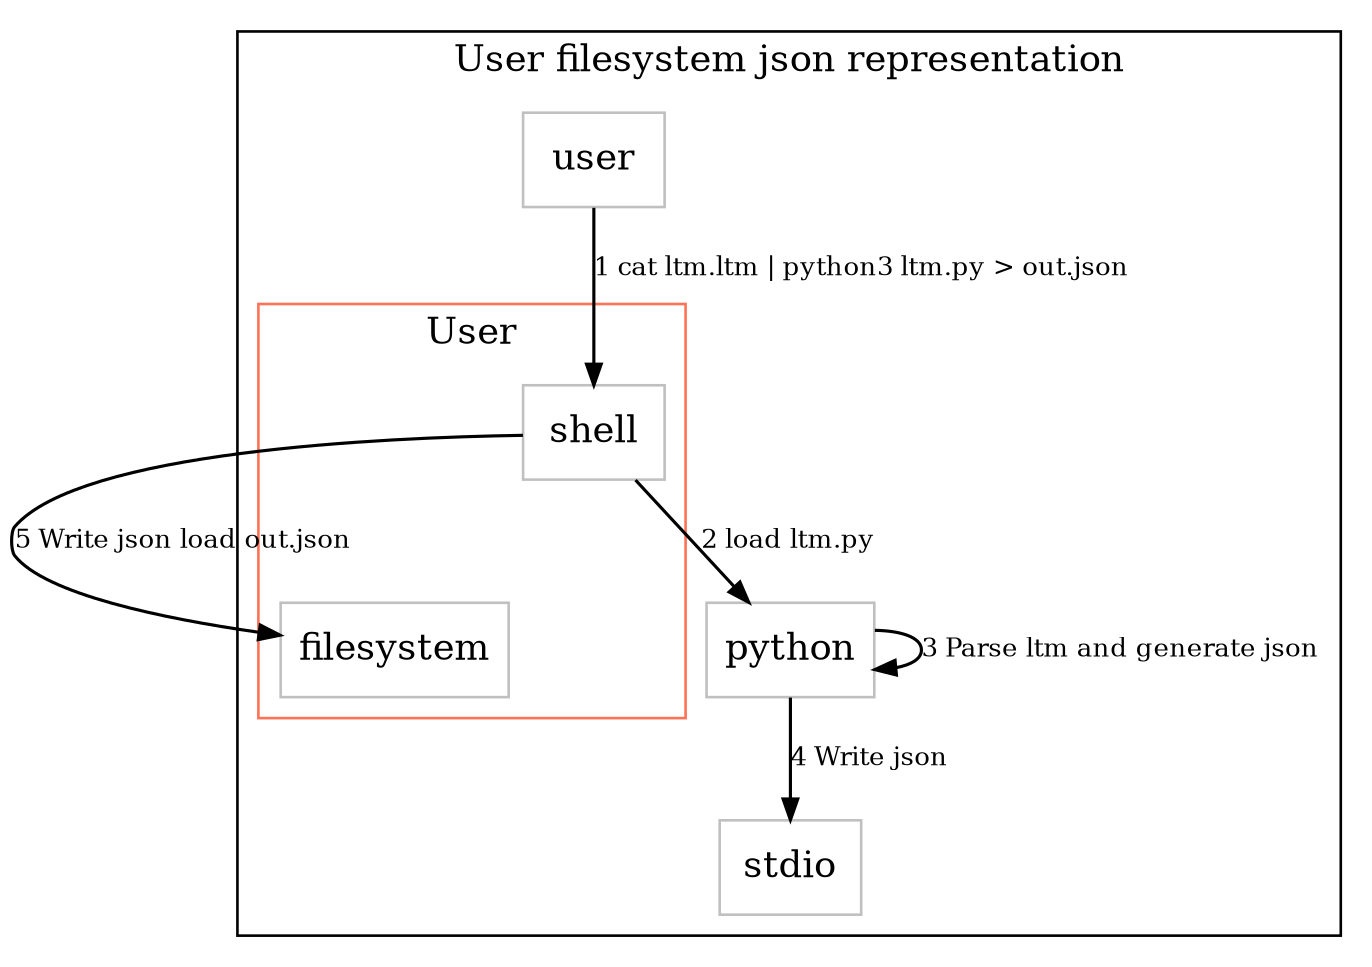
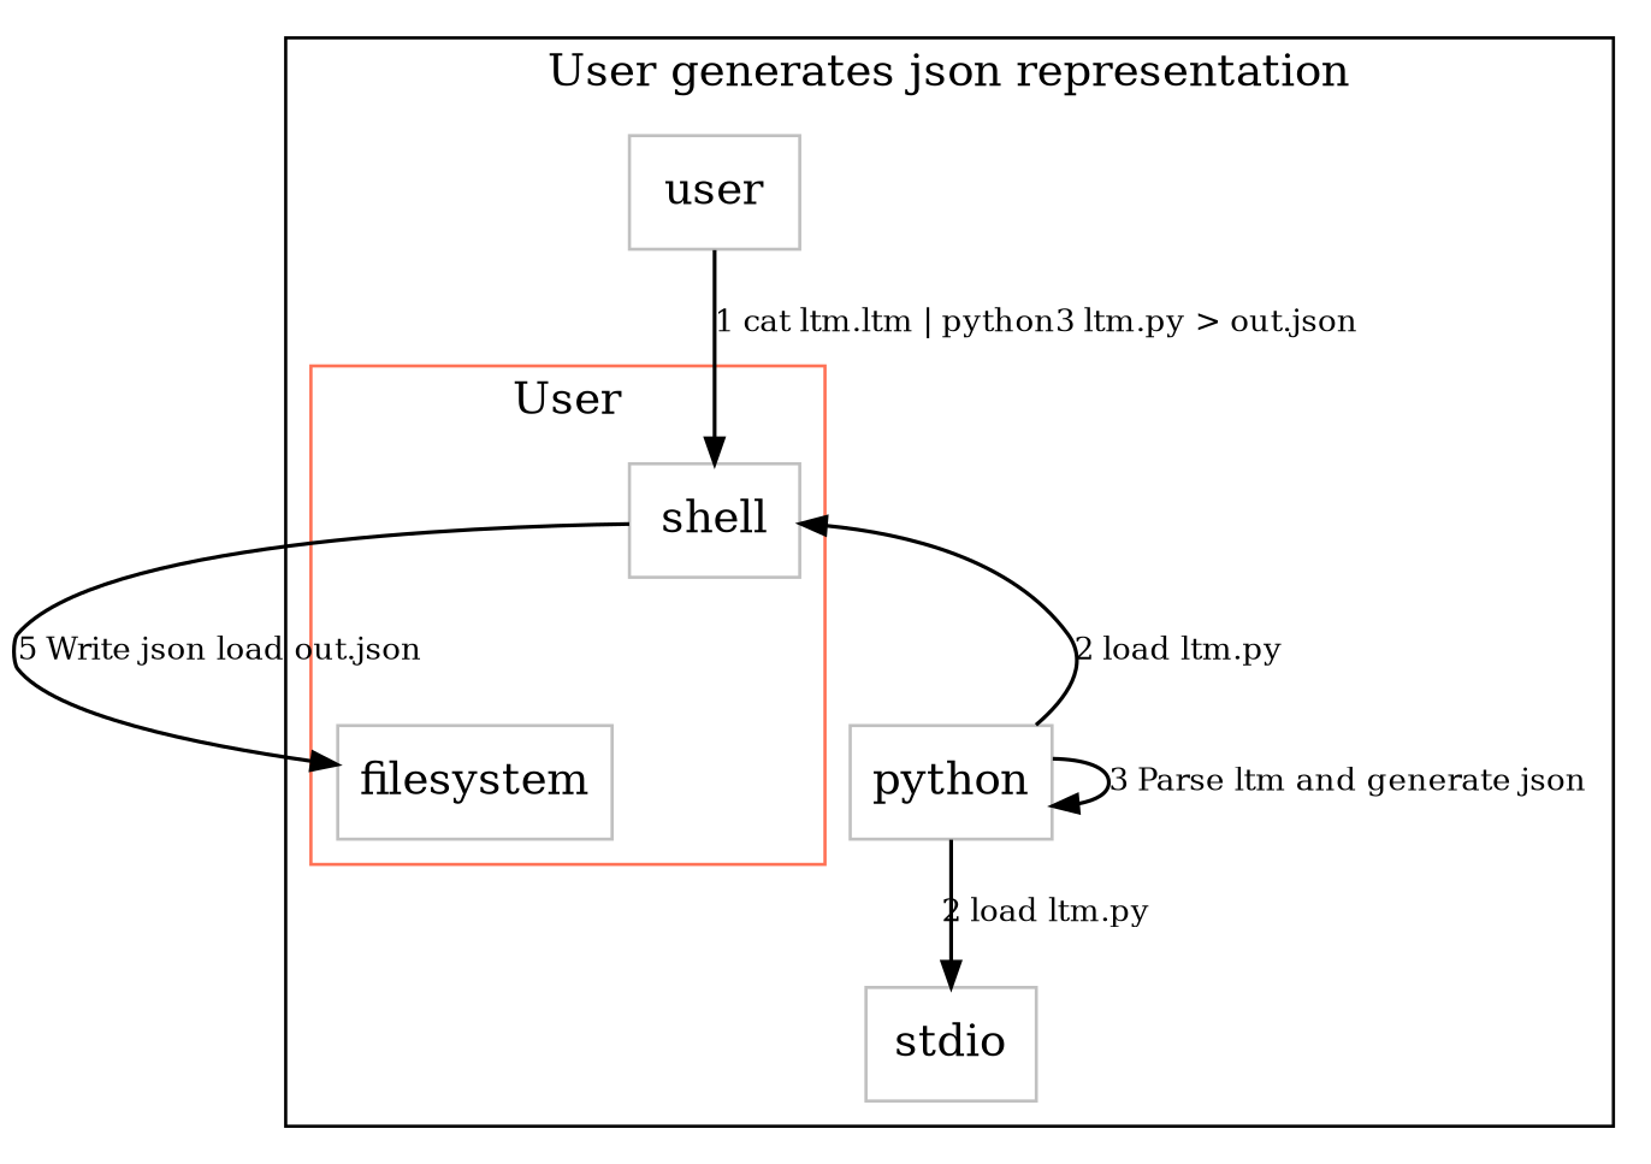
  digraph {
    compound=true
    node [color=Grey margin=0.1 shape=box]
    edge [arrowsize=0.8 fontsize=10 penwidth=1.2]
    n1 [label=shell]
    n2 [label=filesystem]
    n3 [label=user]
    n4 [label=python]
    n5 [label=stdio]
    subgraph cluster_1 {
      color=Black
-     label="User filesystem json representation"
+     label="User generates json representation"
      n3
      n4
      n5
      subgraph cluster_2 {
        color=Coral1
        label=User
        n1
        n2
      }
    }
    n1 -> n2 [label="5 Write json load out.json"]
-   n1 -> n4 [label="2 load ltm.py"]
+   n4 -> n1 [label="2 load ltm.py"]
    n3 -> n1 [label="1 cat ltm.ltm | python3 ltm.py > out.json"]
    n4 -> n4 [label="3 Parse ltm and generate json"]
-   n4 -> n5 [label="4 Write json"]
+   n4 -> n5 [label="2 load ltm.py"]
  }
